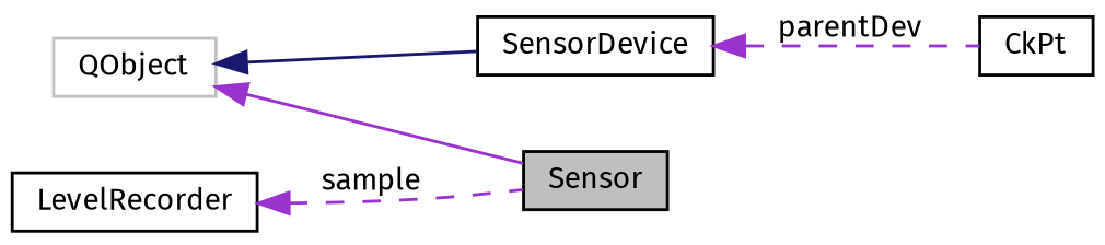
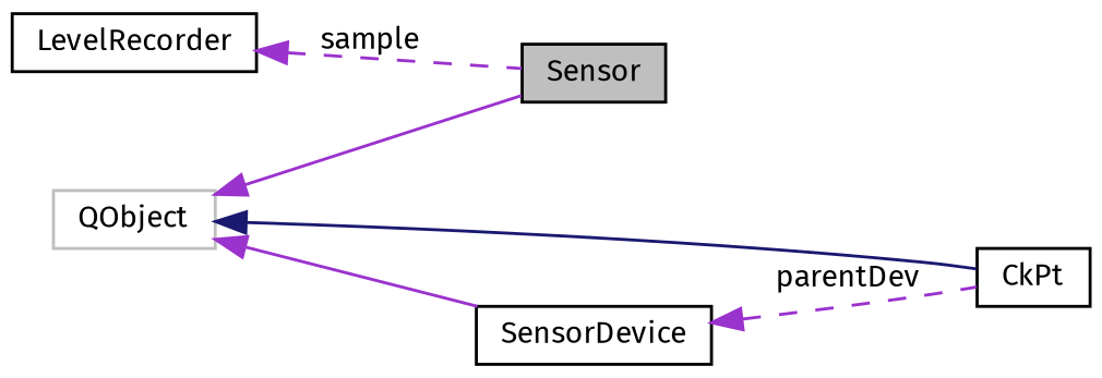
  digraph {
    fontname="Fira Sans"
    rankdir=LR
    node [color=black fillcolor=white fontname="Fira Sans" fontsize=10 shape=record style=filled]
    edge [color=darkorchid3 dir=back fontname="Fira Sans" fontsize=10 labelfontname=Helvetica labelfontsize=10 style=solid]
    n1 [fillcolor=grey75 fontcolor=black height=0.2 label=Sensor width=0.4]
    n2 [color=grey75 height=0.2 label=QObject width=0.4]
    n3 [height=0.2 label=CkPt width=0.4]
    n4 [height=0.2 label=SensorDevice width=0.4]
    n5 [height=0.2 label=LevelRecorder width=0.4]
    n2 -> n1
-   n2 -> n4 [color=midnightblue]
+   n2 -> n3 [color=midnightblue]
+   n2 -> n4
    n4 -> n3 [label=" parentDev" style=dashed]
    n5 -> n1 [label=" sample" style=dashed]
  }
